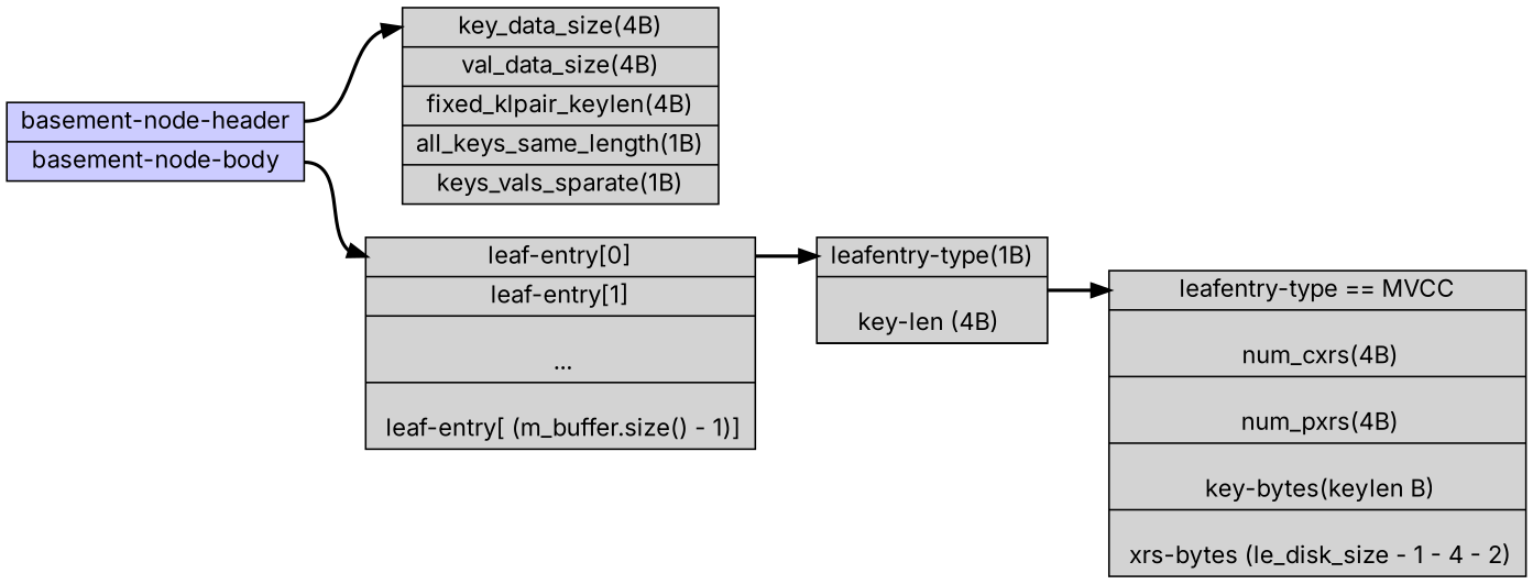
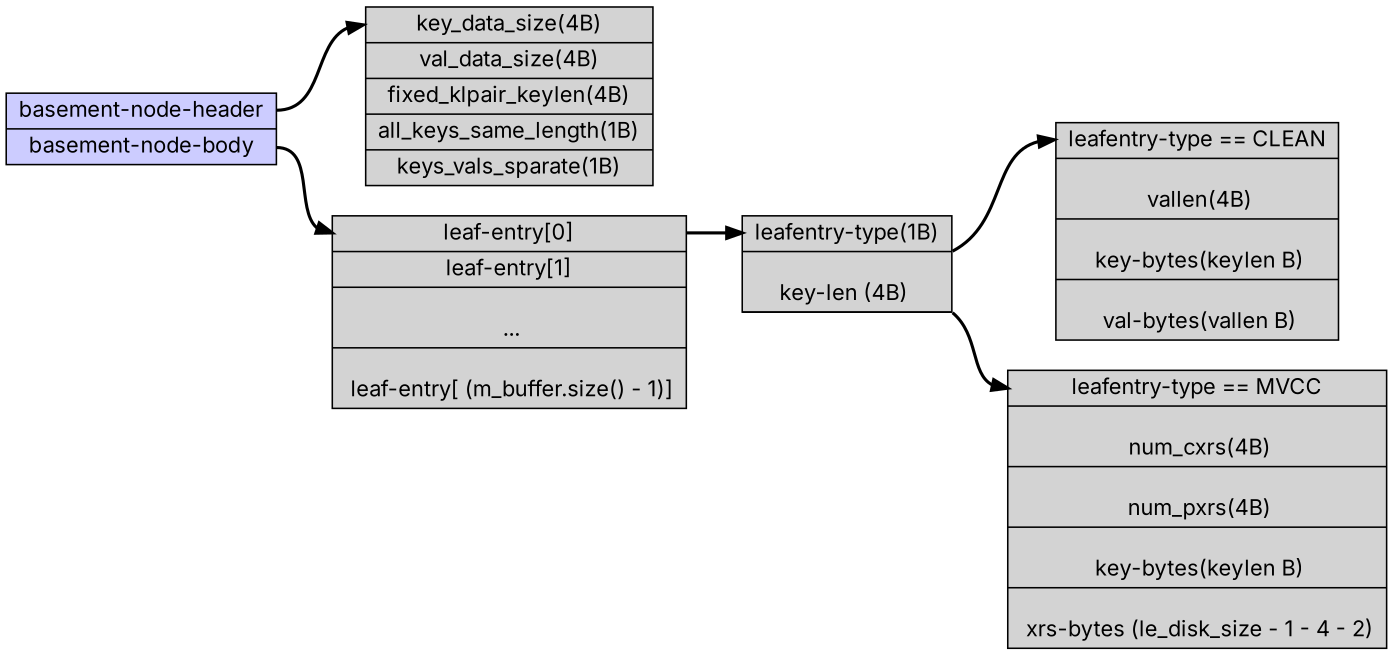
  digraph {
    fontname=Inter
    rankdir=LR
    node [fontname=Inter shape=record style=filled]
    edge [fontname=Inter headport=header style=bold tailport=body]
    n1 [label="<header> key_data_size(4B) | 					  val_data_size(4B) | 					  fixed_klpair_keylen(4B) | 					  all_keys_same_length(1B) | 					  keys_vals_sparate(1B)"]
    n2 [label="<header> leaf-entry[0] | 								 leaf-entry[1] | \n								 ... | \n								 leaf-entry[ (m_buffer.size() - 1)]"]
    n3 [label="<header> leafentry-type(1B) | \ \n						key-len (4B) | \n						<body> leaf-entry-body (not sure)"]
+   n4 [label="<header> leafentry-type == CLEAN | \n							       vallen(4B) | \n							       key-bytes(keylen B) | \n							       val-bytes(vallen B)"]
    n5 [label="<header> leafentry-type == MVCC | \n							       num_cxrs(4B) | \n							       num_pxrs(4B) | \n							       key-bytes(keylen B) | \n							       xrs-bytes (le_disk_size - 1 - 4 - 2)"]
    n6 [fillcolor="#CCCCFF" label="<header> basement-node-header|<body> basement-node-body"]
    n2 -> n3 [tailport=header]
+   n3 -> n4
    n3 -> n5
    n6 -> n1 [tailport=header]
    n6 -> n2
  }
